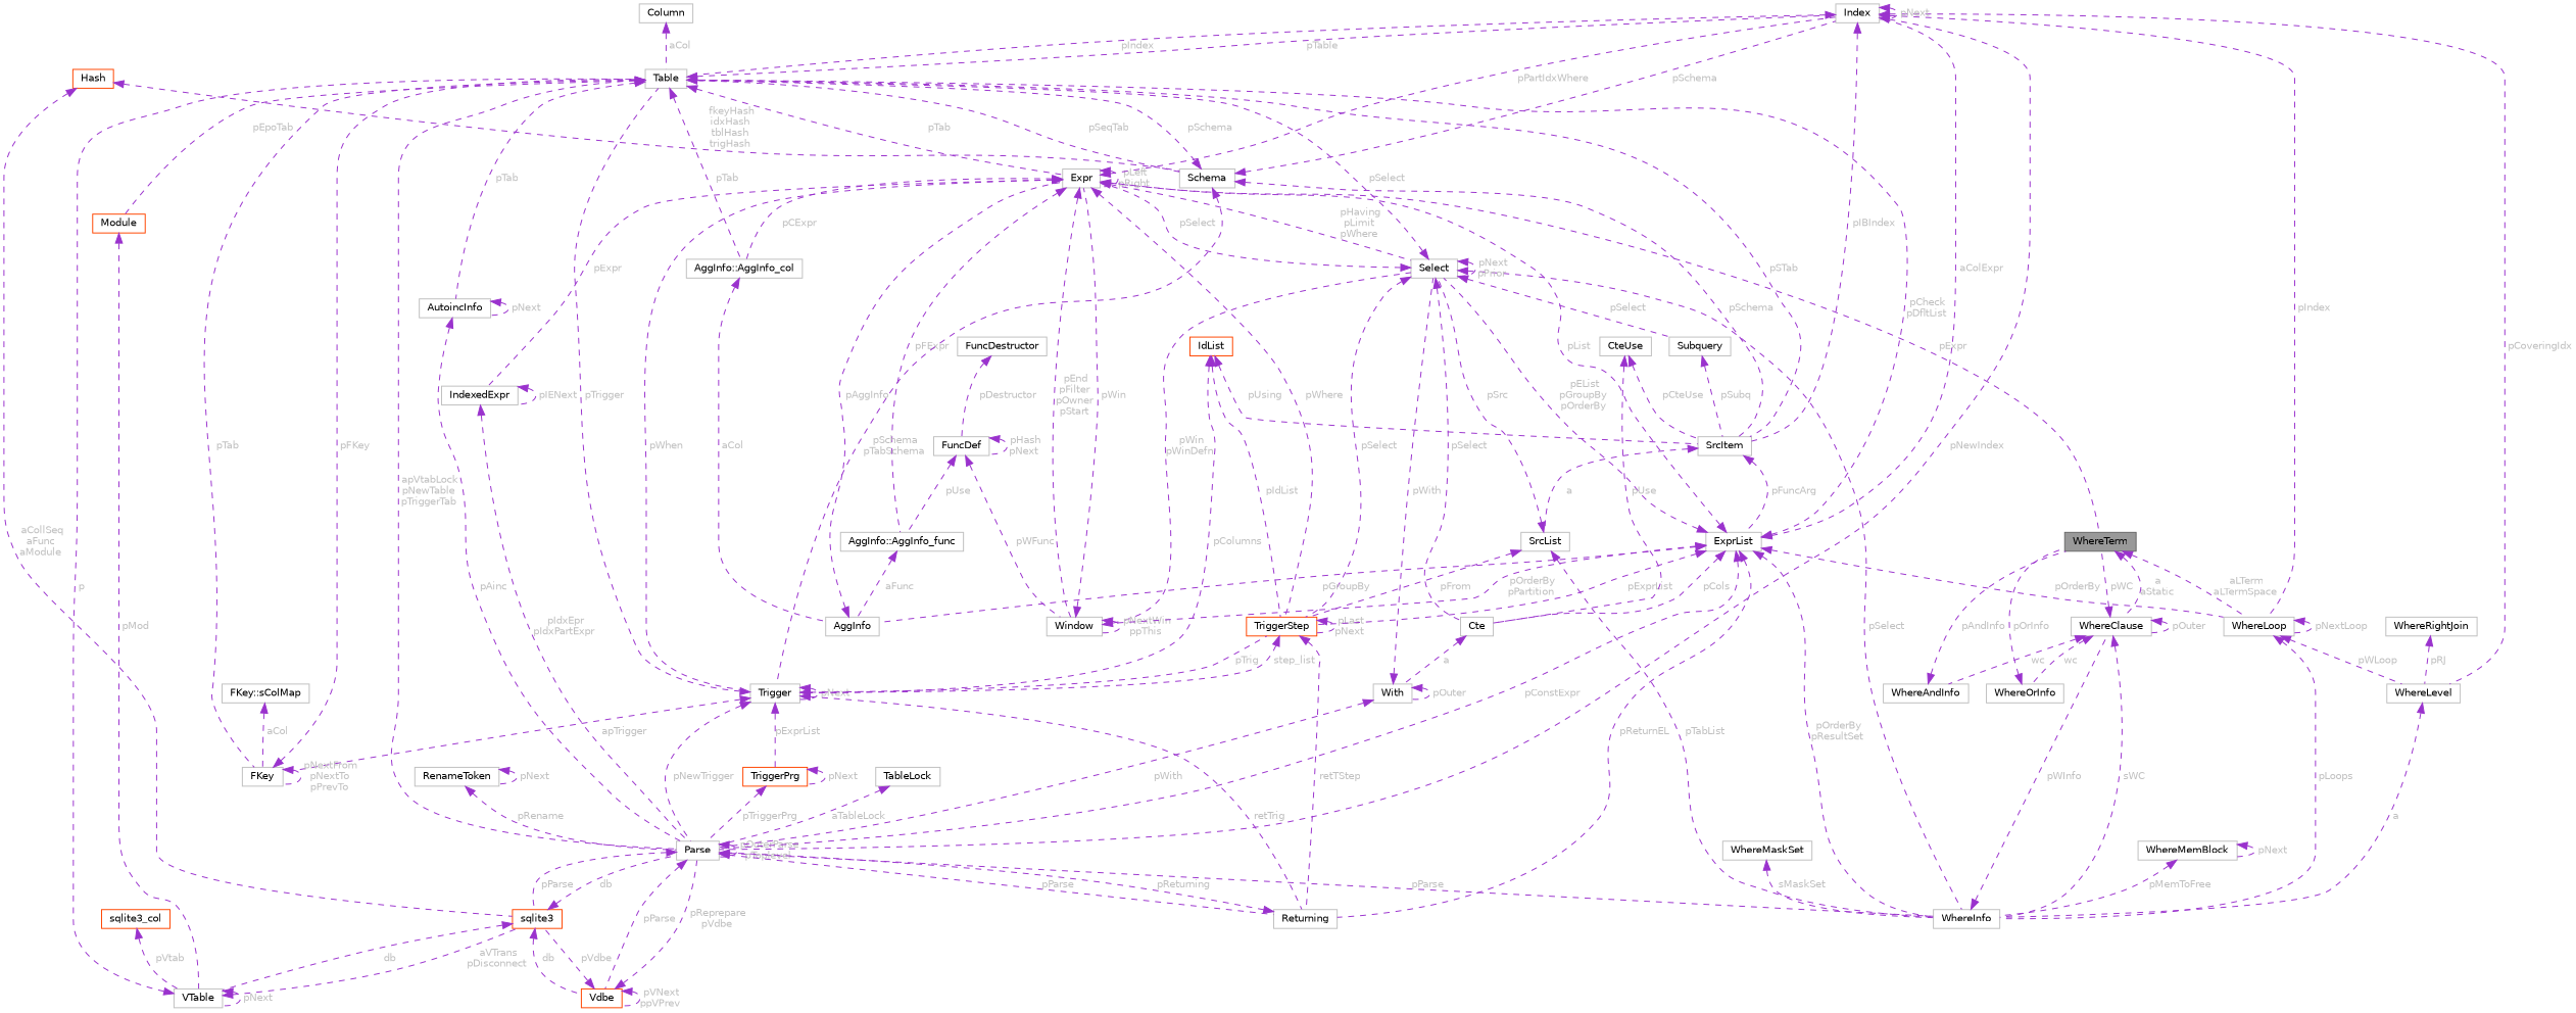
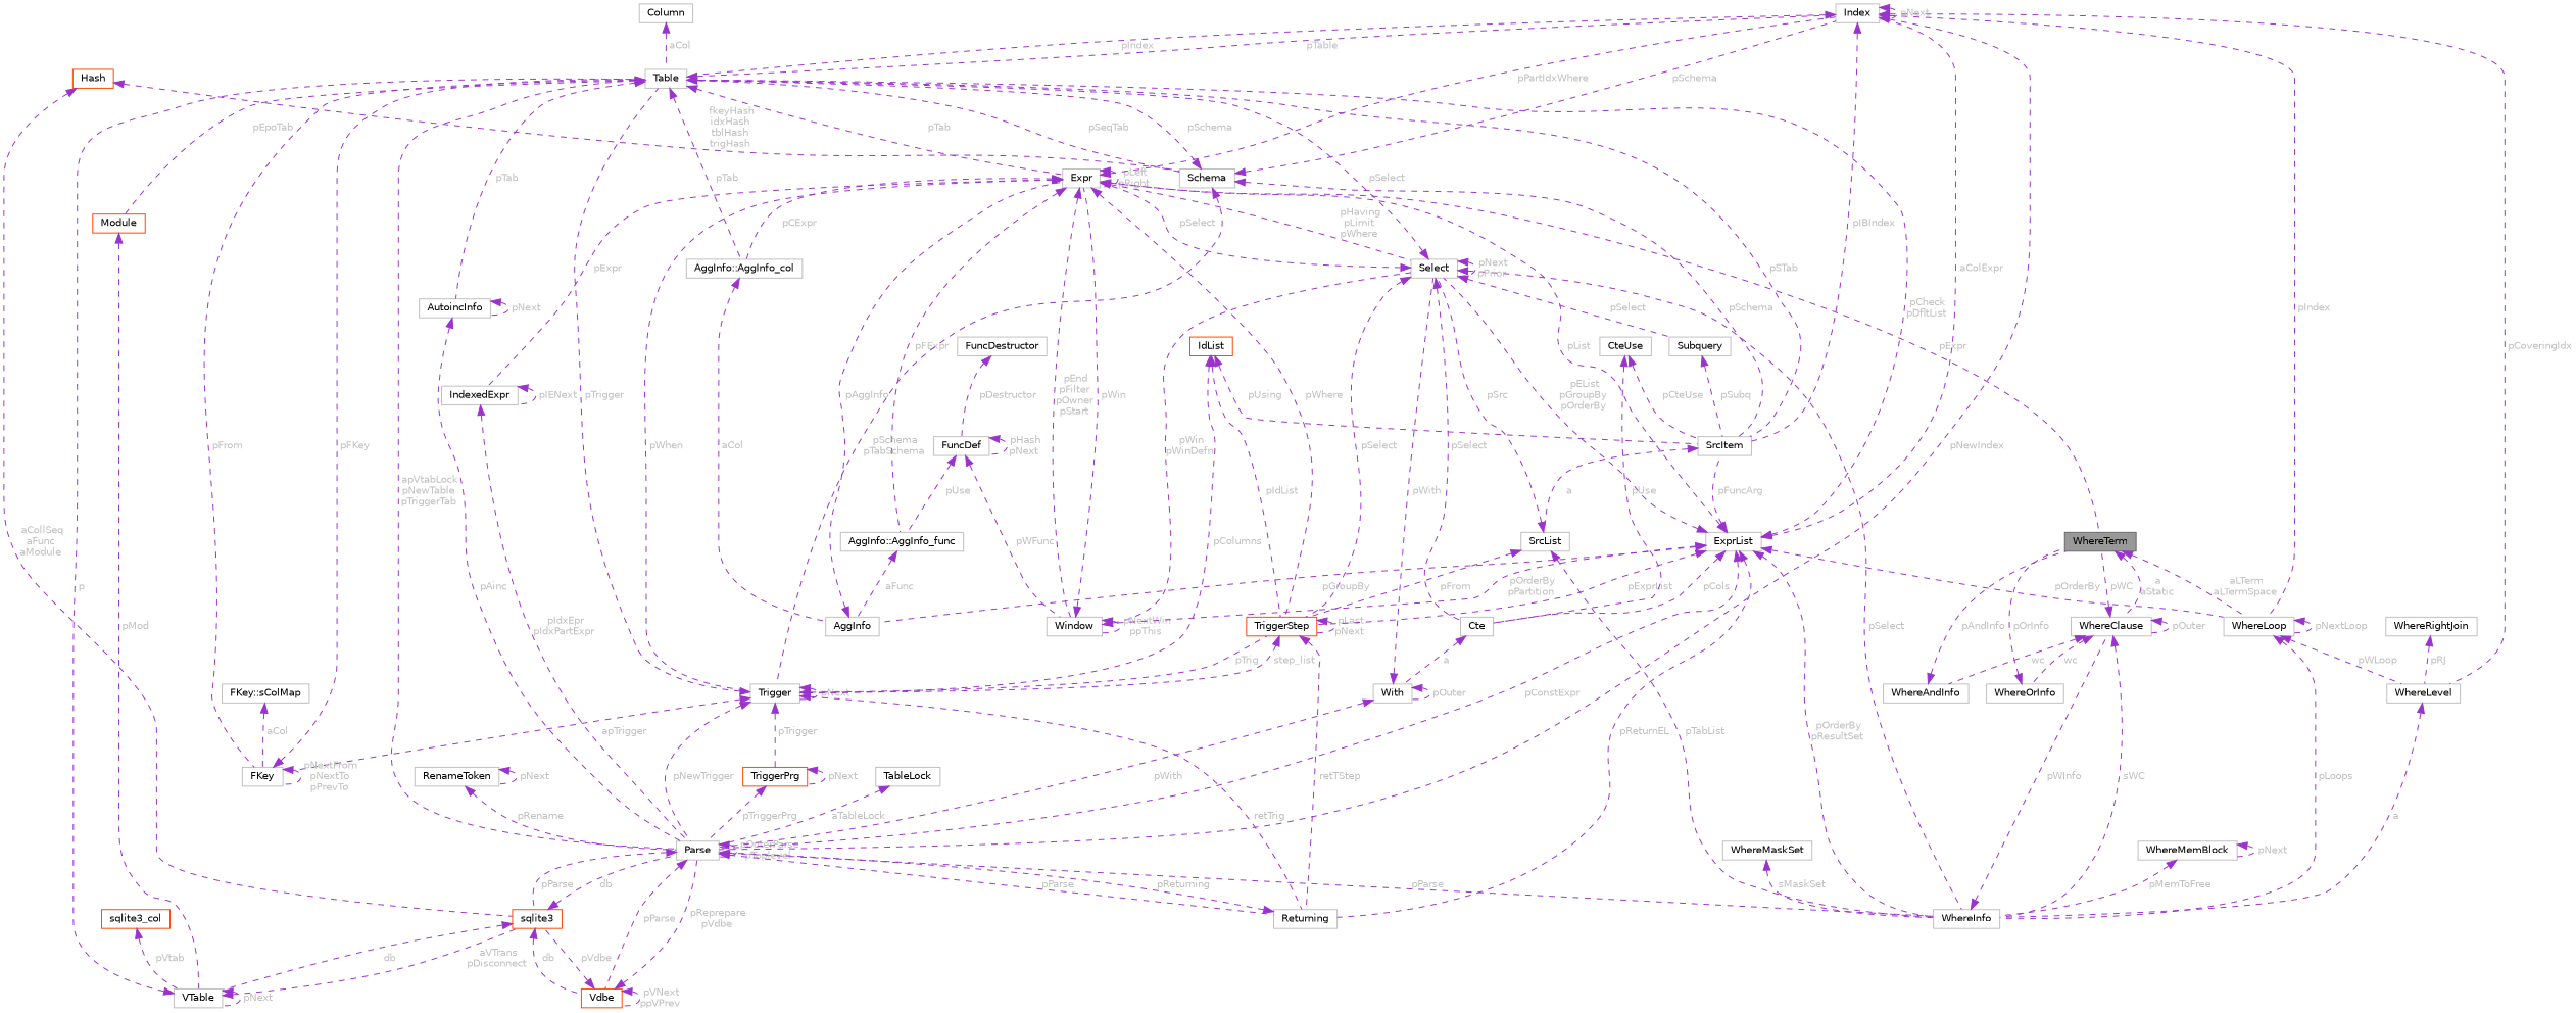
  digraph {
    node [color=grey75 fillcolor=white fontname=Helvetica fontsize=10 shape=box style=filled]
    edge [color=darkorchid3 dir=back fontcolor=grey fontname=Helvetica fontsize=10 labelfontname=Helvetica labelfontsize=10 style=dashed]
    n1 [color=gray40 fillcolor=grey60 fontcolor=black height=0.2 label=WhereTerm width=0.4]
    n2 [height=0.2 label=WhereClause width=0.4]
    n3 [height=0.2 label=WhereLoop width=0.4]
    n4 [height=0.2 label=WhereInfo width=0.4]
    n5 [height=0.2 label=WhereOrInfo width=0.4]
    n6 [height=0.2 label=WhereAndInfo width=0.4]
    n7 [height=0.2 label=WhereLevel width=0.4]
    n8 [height=0.2 label=Expr width=0.4]
    n9 [height=0.2 label=Select width=0.4]
    n10 [height=0.2 label=Index width=0.4]
    n11 [height=0.2 label=Trigger width=0.4]
    n12 [color=orangered height=0.2 label=TriggerStep width=0.4]
    n13 [height=0.2 label=IndexedExpr width=0.4]
    n14 [height=0.2 label=Window width=0.4]
    n15 [height=0.2 label="AggInfo::AggInfo_col" width=0.4]
    n16 [height=0.2 label="AggInfo::AggInfo_func" width=0.4]
    n17 [height=0.2 label=Table width=0.4]
    n18 [height=0.2 label=Cte width=0.4]
    n19 [height=0.2 label=Subquery width=0.4]
    n20 [height=0.2 label=SrcItem width=0.4]
    n21 [height=0.2 label=SrcList width=0.4]
    n22 [height=0.2 label=Parse width=0.4]
    n23 [height=0.2 label=Returning width=0.4]
    n24 [height=0.2 label=FKey width=0.4]
    n25 [color=orangered height=0.2 label=TriggerPrg width=0.4]
    n26 [height=0.2 label=AggInfo width=0.4]
    n27 [height=0.2 label=ExprList width=0.4]
    n28 [height=0.2 label=Schema width=0.4]
    n29 [height=0.2 label=AutoincInfo width=0.4]
    n30 [color=orangered height=0.2 label=Module width=0.4]
    n31 [color=orangered height=0.2 label=sqlite3 width=0.4]
    n32 [color=orangered height=0.2 label=Vdbe width=0.4]
    n33 [height=0.2 label=With width=0.4]
    n34 [height=0.2 label=VTable width=0.4]
    n35 [height=0.2 label=Column width=0.4]
    n36 [color=orangered height=0.2 label=Hash width=0.4]
    n37 [color=orangered height=0.2 label=IdList width=0.4]
    n38 [height=0.2 label="FKey::sColMap" width=0.4]
    n39 [height=0.2 label=TableLock width=0.4]
    n40 [height=0.2 label=RenameToken width=0.4]
    n41 [height=0.2 label=CteUse width=0.4]
    n42 [color=orangered height=0.2 label=sqlite3_col width=0.4]
    n43 [height=0.2 label=FuncDef width=0.4]
    n44 [height=0.2 label=FuncDestructor width=0.4]
    n45 [height=0.2 label=WhereMemBlock width=0.4]
    n46 [height=0.2 label=WhereMaskSet width=0.4]
    n47 [height=0.2 label=WhereRightJoin width=0.4]
    n1 -> n2 [label=" a\naStatic"]
    n1 -> n3 [label=" aLTerm\naLTermSpace"]
    n2 -> n1 [label=" pWC"]
    n2 -> n2 [label=" pOuter"]
    n2 -> n4 [label=" sWC"]
    n2 -> n5 [label=" wc"]
    n2 -> n6 [label=" wc"]
    n3 -> n3 [label=" pNextLoop"]
    n3 -> n4 [label=" pLoops"]
    n3 -> n7 [label=" pWLoop"]
    n4 -> n2 [label=" pWInfo"]
    n5 -> n1 [label=" pOrInfo"]
    n6 -> n1 [label=" pAndInfo"]
    n7 -> n4 [label=" a"]
    n8 -> n1 [label=" pExpr"]
    n8 -> n8 [label=" pLeft\npRight"]
    n8 -> n9 [label=" pHaving\npLimit\npWhere"]
    n8 -> n10 [label=" pPartIdxWhere"]
    n8 -> n11 [label=" pWhen"]
    n8 -> n12 [label=" pWhere"]
    n8 -> n13 [label=" pExpr"]
    n8 -> n14 [label=" pEnd\npFilter\npOwner\npStart"]
    n8 -> n15 [label=" pCExpr"]
    n8 -> n16 [label=" pFExpr"]
    n9 -> n4 [label=" pSelect"]
    n9 -> n8 [label=" pSelect"]
    n9 -> n9 [label=" pNext\npPrior"]
    n9 -> n12 [label=" pSelect"]
    n9 -> n17 [label=" pSelect"]
    n9 -> n18 [label=" pSelect"]
    n9 -> n19 [label=" pSelect"]
    n10 -> n3 [label=" pIndex"]
    n10 -> n7 [label=" pCoveringIdx"]
    n10 -> n10 [label=" pNext"]
    n10 -> n17 [label=" pIndex"]
    n10 -> n20 [label=" pIBIndex"]
    n10 -> n22 [label=" pNewIndex"]
    n11 -> n11 [label=" pNext"]
    n11 -> n12 [label=" pTrig"]
    n11 -> n17 [label=" pTrigger"]
    n11 -> n22 [label=" pNewTrigger"]
    n11 -> n23 [label=" retTrig"]
    n11 -> n24 [label=" apTrigger"]
-   n11 -> n25 [label=" pExprList"]
+   n11 -> n25 [label=" pTrigger"]
    n12 -> n11 [label=" step_list"]
    n12 -> n12 [label=" pLast\npNext"]
    n12 -> n23 [label=" retTStep"]
    n13 -> n13 [label=" pIENext"]
    n13 -> n22 [label=" pIdxEpr\npIdxPartExpr"]
    n14 -> n8 [label=" pWin"]
    n14 -> n9 [label=" pWin\npWinDefn"]
    n14 -> n14 [label=" pNextWin\nppThis"]
    n15 -> n26 [label=" aCol"]
    n16 -> n26 [label=" aFunc"]
    n17 -> n8 [label=" pTab"]
    n17 -> n10 [label=" pTable"]
    n17 -> n15 [label=" pTab"]
    n17 -> n20 [label=" pSTab"]
    n17 -> n22 [label=" apVtabLock\npNewTable\npTriggerTab"]
-   n17 -> n24 [label=" pTab"]
+   n17 -> n24 [label=" pFrom"]
    n17 -> n28 [label=" pSeqTab"]
    n17 -> n29 [label=" pTab"]
    n17 -> n30 [label=" pEpoTab"]
    n18 -> n33 [label=" a"]
    n19 -> n20 [label=" pSubq"]
    n20 -> n21 [label=" a"]
    n21 -> n4 [label=" pTabList"]
    n21 -> n9 [label=" pSrc"]
    n21 -> n12 [label=" pFrom"]
    n22 -> n4 [label=" pParse"]
    n22 -> n22 [label=" pOuterParse\npToplevel"]
    n22 -> n23 [label=" pParse"]
    n22 -> n31 [label=" pParse"]
    n22 -> n32 [label=" pParse"]
    n23 -> n22 [label=" pReturning"]
    n24 -> n17 [label=" pFKey"]
    n24 -> n24 [label=" pNextFrom\npNextTo\npPrevTo"]
    n25 -> n22 [label=" pTriggerPrg"]
    n25 -> n25 [label=" pNext"]
    n26 -> n8 [label=" pAggInfo"]
    n27 -> n3 [label=" pOrderBy"]
    n27 -> n4 [label=" pOrderBy\npResultSet"]
    n27 -> n8 [label=" pList"]
    n27 -> n9 [label=" pEList\npGroupBy\npOrderBy"]
    n27 -> n10 [label=" aColExpr"]
    n27 -> n12 [label=" pExprList"]
    n27 -> n14 [label=" pOrderBy\npPartition"]
    n27 -> n17 [label=" pCheck\npDfltList"]
    n27 -> n18 [label=" pCols"]
-   n20 -> n27 [label=" pFuncArg"]
+   n27 -> n20 [label=" pFuncArg"]
    n27 -> n22 [label=" pConstExpr"]
    n27 -> n23 [label=" pReturnEL"]
    n27 -> n26 [label=" pGroupBy"]
    n28 -> n10 [label=" pSchema"]
    n28 -> n11 [label=" pSchema\npTabSchema"]
    n28 -> n17 [label=" pSchema"]
    n28 -> n20 [label=" pSchema"]
    n29 -> n22 [label=" pAinc"]
    n29 -> n29 [label=" pNext"]
    n30 -> n34 [label=" pMod"]
    n31 -> n22 [label=" db"]
    n31 -> n32 [label=" db"]
    n31 -> n34 [label=" db"]
    n32 -> n22 [label=" pReprepare\npVdbe"]
    n32 -> n31 [label=" pVdbe"]
    n32 -> n32 [label=" pVNext\nppVPrev"]
    n33 -> n9 [label=" pWith"]
    n33 -> n22 [label=" pWith"]
    n33 -> n33 [label=" pOuter"]
    n34 -> n17 [label=" p"]
    n34 -> n31 [label=" aVTrans\npDisconnect"]
    n34 -> n34 [label=" pNext"]
    n35 -> n17 [label=" aCol"]
    n36 -> n28 [label=" fkeyHash\nidxHash\ntblHash\ntrigHash"]
    n36 -> n31 [label=" aCollSeq\naFunc\naModule"]
    n37 -> n11 [label=" pColumns"]
    n37 -> n12 [label=" pIdList"]
    n37 -> n20 [label=" pUsing"]
    n38 -> n24 [label=" aCol"]
    n39 -> n22 [label=" aTableLock"]
    n40 -> n22 [label=" pRename"]
    n40 -> n40 [label=" pNext"]
    n41 -> n18 [label=" pUse"]
    n41 -> n20 [label=" pCteUse"]
    n42 -> n34 [label=" pVtab"]
    n43 -> n14 [label=" pWFunc"]
    n43 -> n16 [label=" pUse"]
    n43 -> n43 [label=" pHash\npNext"]
    n44 -> n43 [label=" pDestructor"]
    n45 -> n4 [label=" pMemToFree"]
    n45 -> n45 [label=" pNext"]
    n46 -> n4 [label=" sMaskSet"]
    n47 -> n7 [label=" pRJ"]
  }
